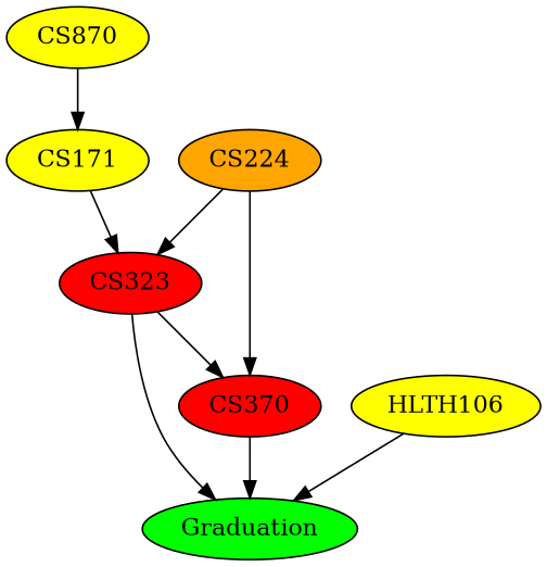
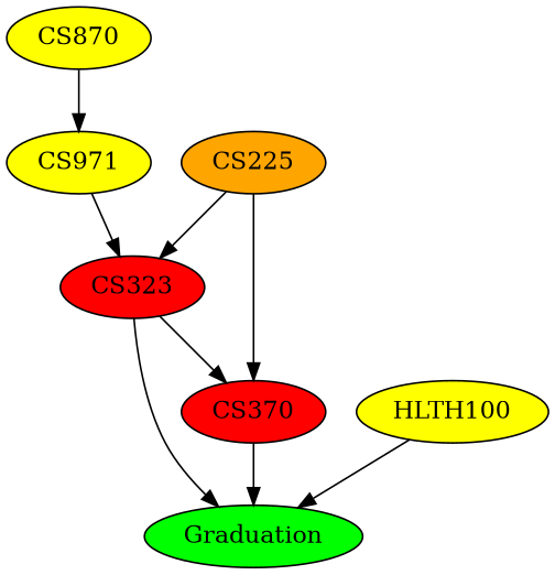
  digraph {
    node [fillcolor=yellow style=filled]
    n1 [label=CS870]
-   CS171
+   CS171 [label=CS971]
    CS323 [fillcolor=red]
    CS370 [fillcolor=red]
    Graduation [fillcolor=green]
-   CS224 [fillcolor=orange]
-   HLTH100 [label=HLTH106]
+   CS224 [fillcolor=orange label=CS225]
+   HLTH100
    n1 -> CS171
    CS171 -> CS323
    CS323 -> CS370
    CS323 -> Graduation
    CS370 -> Graduation
    CS224 -> CS323
    CS224 -> CS370
    HLTH100 -> Graduation
  }
